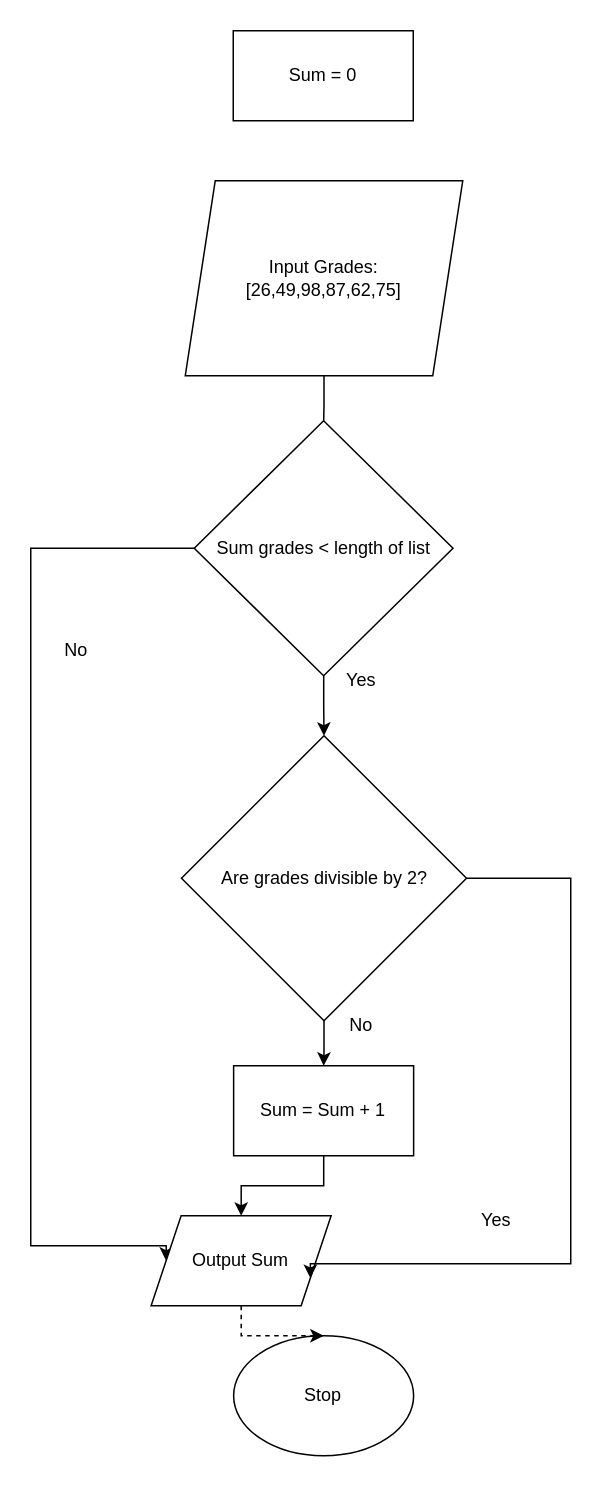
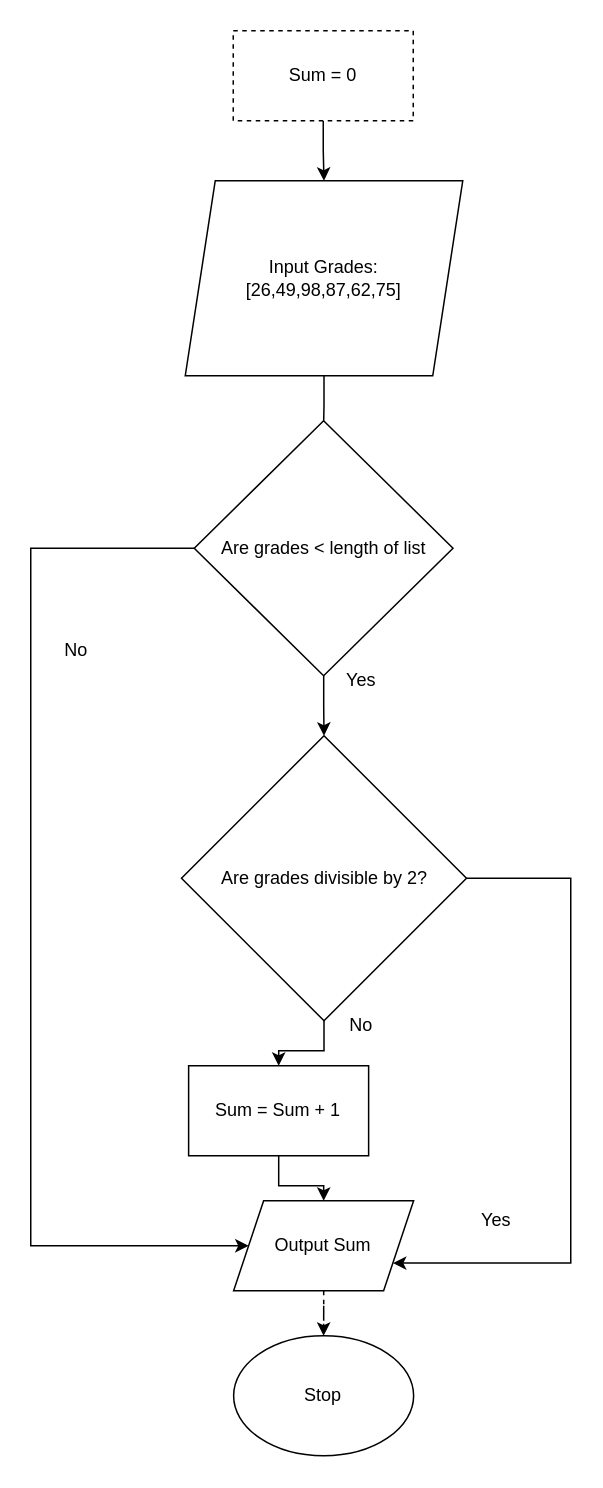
  <mxCell id="0" />
  <mxCell id="1" parent="0" />
  <mxCell id="2" value="Stop" style="ellipse;whiteSpace=wrap;html=1;" vertex="1" parent="1"><mxGeometry x="155.25" y="890" width="120" height="80" as="geometry" /></mxCell>
- <mxCell id="4" value="Sum = 0" style="rounded=0;whiteSpace=wrap;html=1;" vertex="1" parent="1"><mxGeometry x="155" y="20" width="120" height="60" as="geometry" /></mxCell>
+ <mxCell id="3" value="" style="edgeStyle=orthogonalEdgeStyle;rounded=0;orthogonalLoop=1;jettySize=auto;html=1;" edge="1" parent="1" source="4" target="6"><mxGeometry relative="1" as="geometry" /></mxCell>
+ <mxCell id="4" value="Sum = 0" style="rounded=0;whiteSpace=wrap;html=1;dashed=1;" vertex="1" parent="1"><mxGeometry x="155" y="20" width="120" height="60" as="geometry" /></mxCell>
  <mxCell id="5" value="" style="edgeStyle=orthogonalEdgeStyle;rounded=0;orthogonalLoop=1;jettySize=auto;html=1;endArrow=none;" edge="1" parent="1" source="6" target="9"><mxGeometry relative="1" as="geometry" /></mxCell>
  <mxCell id="6" value="&lt;div&gt;Input Grades:&lt;/div&gt;&lt;div&gt;[26,49,98,87,62,75]&lt;br&gt;&lt;/div&gt;" style="shape=parallelogram;perimeter=parallelogramPerimeter;whiteSpace=wrap;html=1;fixedSize=1;" vertex="1" parent="1"><mxGeometry x="123" y="120" width="185" height="130" as="geometry" /></mxCell>
  <mxCell id="7" value="" style="edgeStyle=orthogonalEdgeStyle;rounded=0;orthogonalLoop=1;jettySize=auto;html=1;" edge="1" parent="1" source="9" target="16"><mxGeometry relative="1" as="geometry" /></mxCell>
  <mxCell id="8" style="edgeStyle=orthogonalEdgeStyle;rounded=0;orthogonalLoop=1;jettySize=auto;html=1;entryX=0;entryY=0.5;entryDx=0;entryDy=0;" edge="1" parent="1" source="9" target="11"><mxGeometry relative="1" as="geometry"><Array as="points"><mxPoint x="20" y="365" /><mxPoint x="20" y="830" /></Array></mxGeometry></mxCell>
- <mxCell id="9" value="Sum grades &amp;lt; length of list" style="rhombus;whiteSpace=wrap;html=1;" vertex="1" parent="1"><mxGeometry x="129" y="280" width="172.5" height="170" as="geometry" /></mxCell>
+ <mxCell id="9" value="Are grades &amp;lt; length of list" style="rhombus;whiteSpace=wrap;html=1;" vertex="1" parent="1"><mxGeometry x="129" y="280" width="172.5" height="170" as="geometry" /></mxCell>
  <mxCell id="10" value="" style="edgeStyle=orthogonalEdgeStyle;rounded=0;orthogonalLoop=1;jettySize=auto;html=1;dashed=1;" edge="1" parent="1" source="11" target="2"><mxGeometry relative="1" as="geometry" /></mxCell>
- <mxCell id="11" value="Output Sum" style="shape=parallelogram;perimeter=parallelogramPerimeter;whiteSpace=wrap;html=1;fixedSize=1;" vertex="1" parent="1"><mxGeometry x="100.25" y="810" width="120" height="60" as="geometry" /></mxCell>
+ <mxCell id="11" value="Output Sum" style="shape=parallelogram;perimeter=parallelogramPerimeter;whiteSpace=wrap;html=1;fixedSize=1;" vertex="1" parent="1"><mxGeometry x="155.25" y="800" width="120" height="60" as="geometry" /></mxCell>
  <mxCell id="12" value="" style="edgeStyle=orthogonalEdgeStyle;rounded=0;orthogonalLoop=1;jettySize=auto;html=1;" edge="1" parent="1" source="13" target="11"><mxGeometry relative="1" as="geometry" /></mxCell>
- <mxCell id="13" value="Sum = Sum + 1" style="rounded=0;whiteSpace=wrap;html=1;" vertex="1" parent="1"><mxGeometry x="155.25" y="710" width="120" height="60" as="geometry" /></mxCell>
+ <mxCell id="13" value="Sum = Sum + 1" style="rounded=0;whiteSpace=wrap;html=1;" vertex="1" parent="1"><mxGeometry x="125.25" y="710" width="120" height="60" as="geometry" /></mxCell>
  <mxCell id="14" value="" style="edgeStyle=orthogonalEdgeStyle;rounded=0;orthogonalLoop=1;jettySize=auto;html=1;" edge="1" parent="1" source="16" target="13"><mxGeometry relative="1" as="geometry" /></mxCell>
  <mxCell id="15" style="edgeStyle=orthogonalEdgeStyle;rounded=0;orthogonalLoop=1;jettySize=auto;html=1;entryX=1;entryY=0.75;entryDx=0;entryDy=0;" edge="1" parent="1" source="16" target="11"><mxGeometry relative="1" as="geometry"><Array as="points"><mxPoint x="380" y="585" /><mxPoint x="380" y="842" /></Array></mxGeometry></mxCell>
  <mxCell id="16" value="Are grades divisible by 2?" style="rhombus;whiteSpace=wrap;html=1;" vertex="1" parent="1"><mxGeometry x="120.5" y="490" width="190" height="190" as="geometry" /></mxCell>
  <mxCell id="17" value="Yes" style="text;html=1;align=center;verticalAlign=middle;resizable=0;points=[];autosize=1;strokeColor=none;fillColor=none;" vertex="1" parent="1"><mxGeometry x="220" y="438" width="40" height="30" as="geometry" /></mxCell>
  <mxCell id="18" value="No" style="text;html=1;align=center;verticalAlign=middle;resizable=0;points=[];autosize=1;strokeColor=none;fillColor=none;" vertex="1" parent="1"><mxGeometry x="30" y="418" width="40" height="30" as="geometry" /></mxCell>
  <mxCell id="19" value="Yes" style="text;html=1;align=center;verticalAlign=middle;resizable=0;points=[];autosize=1;strokeColor=none;fillColor=none;" vertex="1" parent="1"><mxGeometry x="310" y="798" width="40" height="30" as="geometry" /></mxCell>
  <mxCell id="20" value="No" style="text;html=1;align=center;verticalAlign=middle;resizable=0;points=[];autosize=1;strokeColor=none;fillColor=none;" vertex="1" parent="1"><mxGeometry x="220" y="668" width="40" height="30" as="geometry" /></mxCell>
